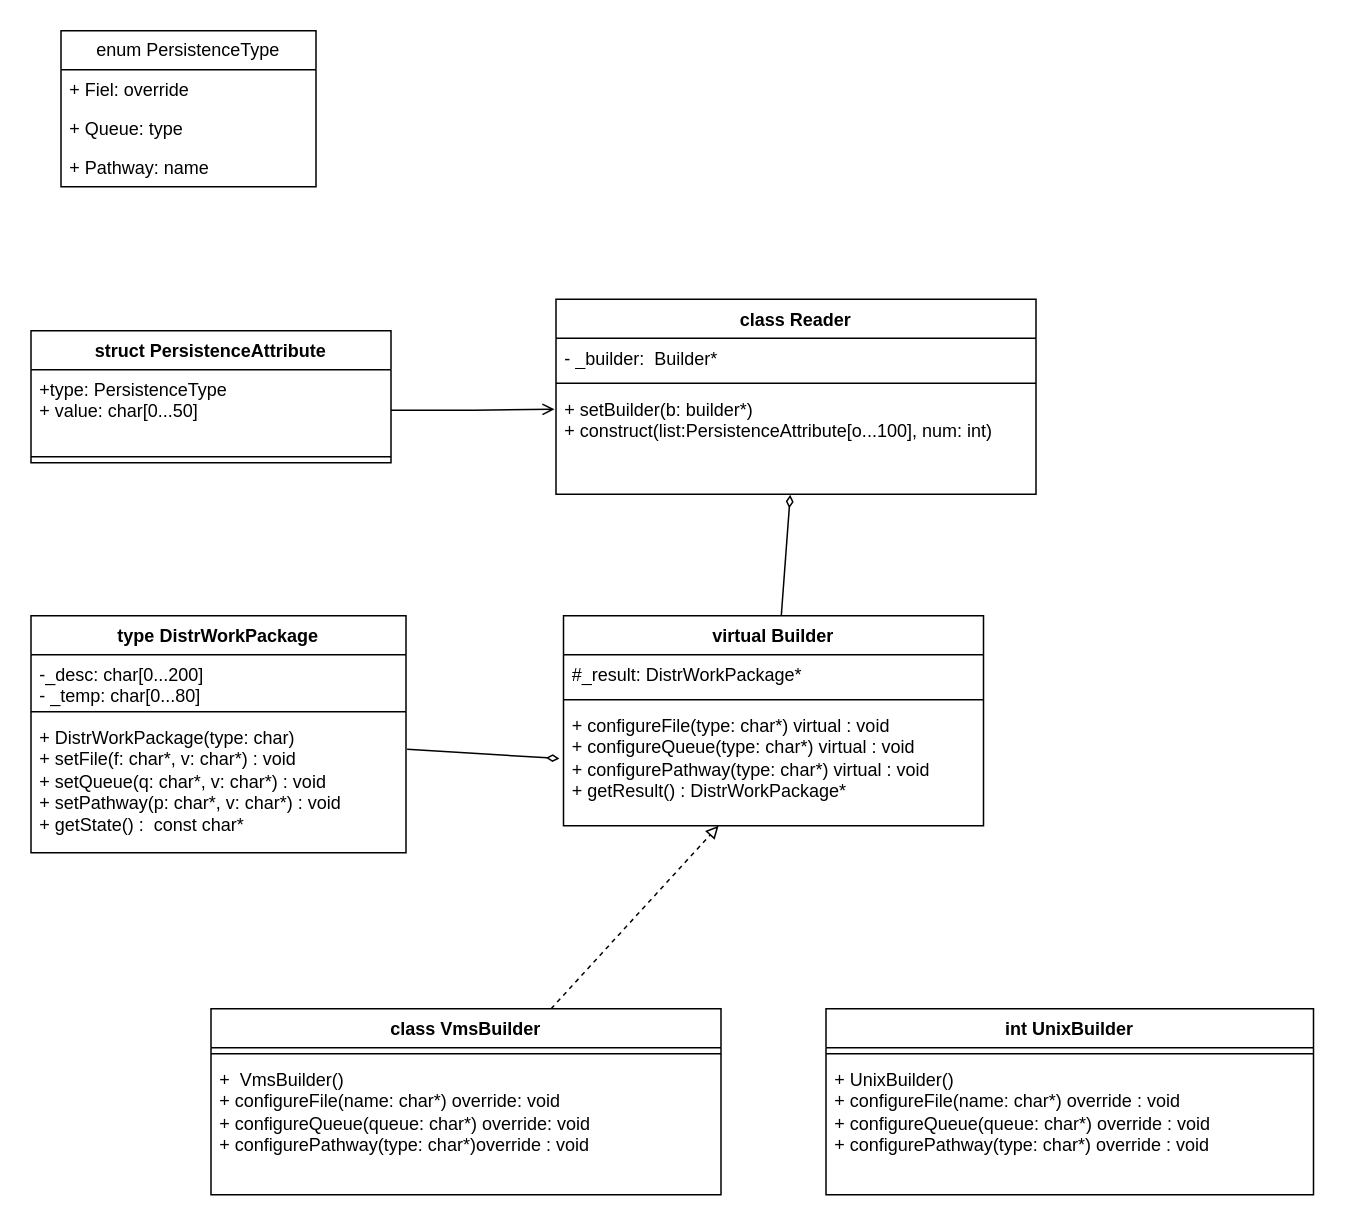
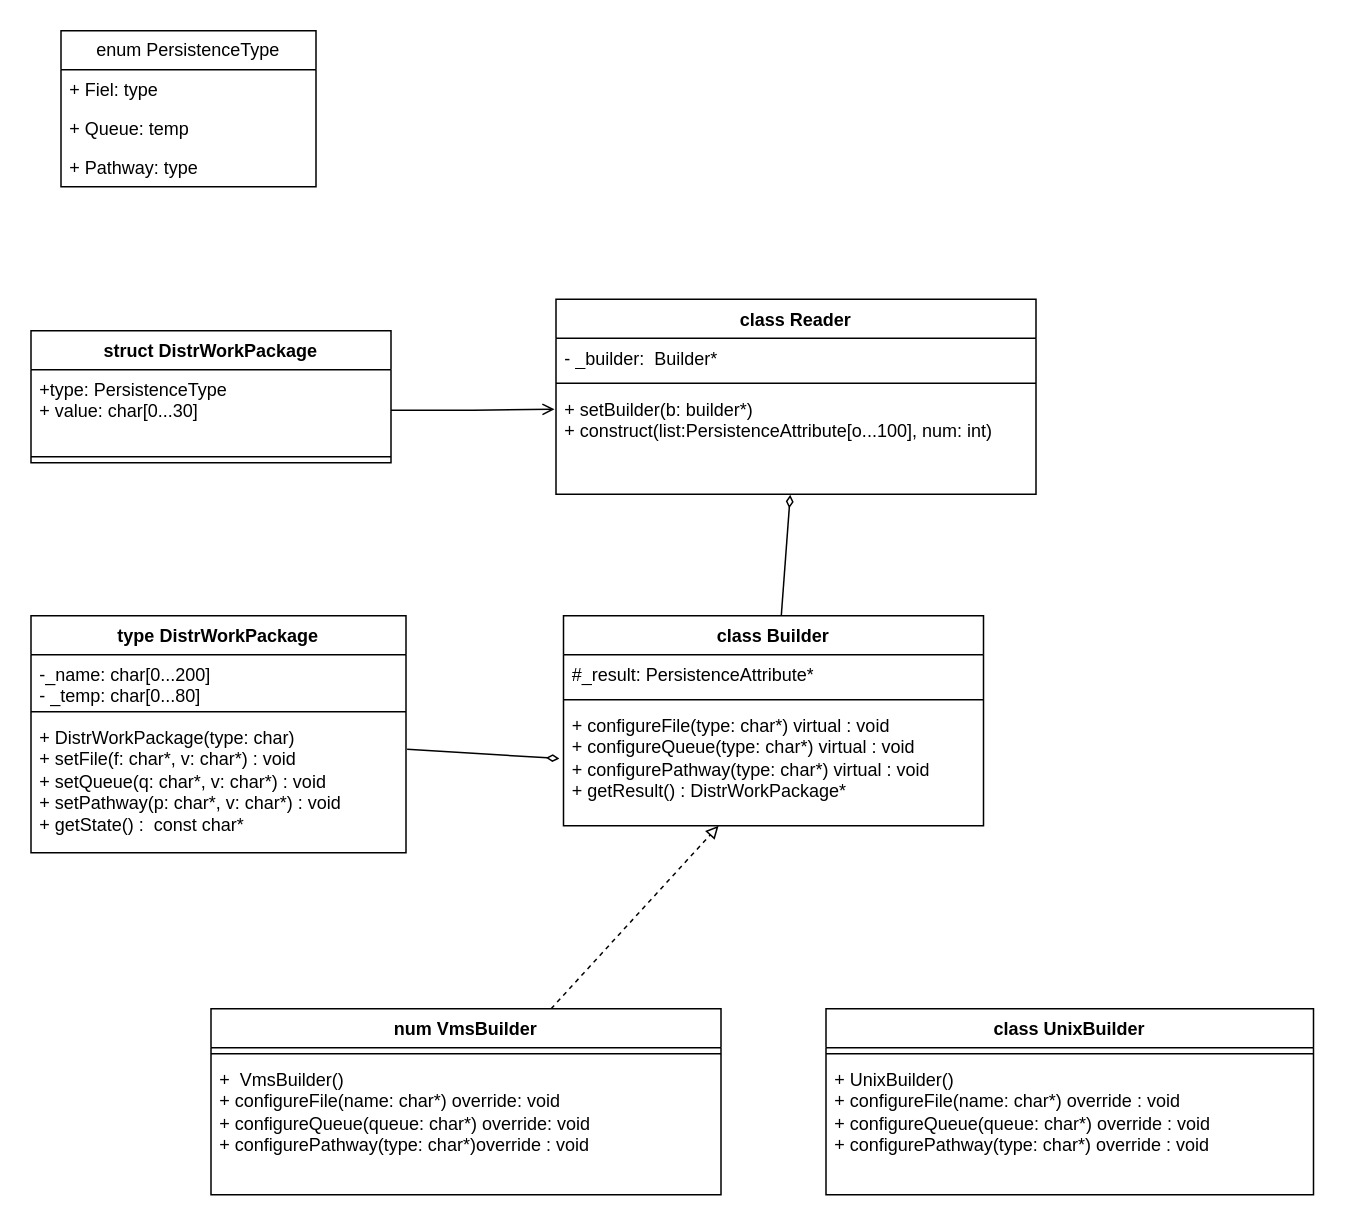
  <mxCell id="0" />
  <mxCell id="1" parent="0" />
- <mxCell id="2" value="struct PersistenceAttribute" style="swimlane;fontStyle=1;align=center;verticalAlign=top;childLayout=stackLayout;horizontal=1;startSize=26;horizontalStack=0;resizeParent=1;resizeParentMax=0;resizeLast=0;collapsible=1;marginBottom=0;whiteSpace=wrap;html=1;" vertex="1" parent="1"><mxGeometry x="20" y="220" width="240" height="88" as="geometry" /></mxCell>
- <mxCell id="3" value="+type:&amp;nbsp;PersistenceType&lt;br&gt;+ value: char[0...50]" style="text;strokeColor=none;fillColor=none;align=left;verticalAlign=top;spacingLeft=4;spacingRight=4;overflow=hidden;rotatable=0;points=[[0,0.5],[1,0.5]];portConstraint=eastwest;whiteSpace=wrap;html=1;" vertex="1" parent="2"><mxGeometry y="26" width="240" height="54" as="geometry" /></mxCell>
+ <mxCell id="2" value="struct DistrWorkPackage" style="swimlane;fontStyle=1;align=center;verticalAlign=top;childLayout=stackLayout;horizontal=1;startSize=26;horizontalStack=0;resizeParent=1;resizeParentMax=0;resizeLast=0;collapsible=1;marginBottom=0;whiteSpace=wrap;html=1;" vertex="1" parent="1"><mxGeometry x="20" y="220" width="240" height="88" as="geometry" /></mxCell>
+ <mxCell id="3" value="+type:&amp;nbsp;PersistenceType&lt;br&gt;+ value: char[0...30]" style="text;strokeColor=none;fillColor=none;align=left;verticalAlign=top;spacingLeft=4;spacingRight=4;overflow=hidden;rotatable=0;points=[[0,0.5],[1,0.5]];portConstraint=eastwest;whiteSpace=wrap;html=1;" vertex="1" parent="2"><mxGeometry y="26" width="240" height="54" as="geometry" /></mxCell>
  <mxCell id="4" value="" style="line;strokeWidth=1;fillColor=none;align=left;verticalAlign=middle;spacingTop=-1;spacingLeft=3;spacingRight=3;rotatable=0;labelPosition=right;points=[];portConstraint=eastwest;strokeColor=inherit;" vertex="1" parent="2"><mxGeometry y="80" width="240" height="8" as="geometry" /></mxCell>
  <mxCell id="5" value="enum&amp;nbsp;PersistenceType" style="swimlane;fontStyle=0;childLayout=stackLayout;horizontal=1;startSize=26;fillColor=none;horizontalStack=0;resizeParent=1;resizeParentMax=0;resizeLast=0;collapsible=1;marginBottom=0;whiteSpace=wrap;html=1;" vertex="1" parent="1"><mxGeometry x="40" y="20" width="170" height="104" as="geometry" /></mxCell>
- <mxCell id="6" value="+ Fiel: override" style="text;strokeColor=none;fillColor=none;align=left;verticalAlign=top;spacingLeft=4;spacingRight=4;overflow=hidden;rotatable=0;points=[[0,0.5],[1,0.5]];portConstraint=eastwest;whiteSpace=wrap;html=1;" vertex="1" parent="5"><mxGeometry y="26" width="170" height="26" as="geometry" /></mxCell>
- <mxCell id="7" value="+&amp;nbsp;Queue: type" style="text;strokeColor=none;fillColor=none;align=left;verticalAlign=top;spacingLeft=4;spacingRight=4;overflow=hidden;rotatable=0;points=[[0,0.5],[1,0.5]];portConstraint=eastwest;whiteSpace=wrap;html=1;" vertex="1" parent="5"><mxGeometry y="52" width="170" height="26" as="geometry" /></mxCell>
- <mxCell id="8" value="+ Pathway: name" style="text;strokeColor=none;fillColor=none;align=left;verticalAlign=top;spacingLeft=4;spacingRight=4;overflow=hidden;rotatable=0;points=[[0,0.5],[1,0.5]];portConstraint=eastwest;whiteSpace=wrap;html=1;" vertex="1" parent="5"><mxGeometry y="78" width="170" height="26" as="geometry" /></mxCell>
+ <mxCell id="6" value="+ Fiel: type" style="text;strokeColor=none;fillColor=none;align=left;verticalAlign=top;spacingLeft=4;spacingRight=4;overflow=hidden;rotatable=0;points=[[0,0.5],[1,0.5]];portConstraint=eastwest;whiteSpace=wrap;html=1;" vertex="1" parent="5"><mxGeometry y="26" width="170" height="26" as="geometry" /></mxCell>
+ <mxCell id="7" value="+&amp;nbsp;Queue: temp" style="text;strokeColor=none;fillColor=none;align=left;verticalAlign=top;spacingLeft=4;spacingRight=4;overflow=hidden;rotatable=0;points=[[0,0.5],[1,0.5]];portConstraint=eastwest;whiteSpace=wrap;html=1;" vertex="1" parent="5"><mxGeometry y="52" width="170" height="26" as="geometry" /></mxCell>
+ <mxCell id="8" value="+ Pathway: type" style="text;strokeColor=none;fillColor=none;align=left;verticalAlign=top;spacingLeft=4;spacingRight=4;overflow=hidden;rotatable=0;points=[[0,0.5],[1,0.5]];portConstraint=eastwest;whiteSpace=wrap;html=1;" vertex="1" parent="5"><mxGeometry y="78" width="170" height="26" as="geometry" /></mxCell>
  <mxCell id="9" value="type DistrWorkPackage" style="swimlane;fontStyle=1;align=center;verticalAlign=top;childLayout=stackLayout;horizontal=1;startSize=26;horizontalStack=0;resizeParent=1;resizeParentMax=0;resizeLast=0;collapsible=1;marginBottom=0;whiteSpace=wrap;html=1;" vertex="1" parent="1"><mxGeometry x="20" y="410" width="250" height="158" as="geometry" /></mxCell>
- <mxCell id="10" value="-_desc: char[0...200]&lt;br&gt;-&amp;nbsp;_temp: char[0...80]" style="text;strokeColor=none;fillColor=none;align=left;verticalAlign=top;spacingLeft=4;spacingRight=4;overflow=hidden;rotatable=0;points=[[0,0.5],[1,0.5]];portConstraint=eastwest;whiteSpace=wrap;html=1;" vertex="1" parent="9"><mxGeometry y="26" width="250" height="34" as="geometry" /></mxCell>
+ <mxCell id="10" value="-_name: char[0...200]&lt;br&gt;-&amp;nbsp;_temp: char[0...80]" style="text;strokeColor=none;fillColor=none;align=left;verticalAlign=top;spacingLeft=4;spacingRight=4;overflow=hidden;rotatable=0;points=[[0,0.5],[1,0.5]];portConstraint=eastwest;whiteSpace=wrap;html=1;" vertex="1" parent="9"><mxGeometry y="26" width="250" height="34" as="geometry" /></mxCell>
  <mxCell id="11" value="" style="line;strokeWidth=1;fillColor=none;align=left;verticalAlign=middle;spacingTop=-1;spacingLeft=3;spacingRight=3;rotatable=0;labelPosition=right;points=[];portConstraint=eastwest;strokeColor=inherit;" vertex="1" parent="9"><mxGeometry y="60" width="250" height="8" as="geometry" /></mxCell>
  <mxCell id="12" value="+ DistrWorkPackage(type: char)&lt;br&gt;+ setFile(f: char*, v: char*) : void&lt;br&gt;+ setQueue(q: char*, v: char*) : void&lt;br&gt;+ setPathway(p: char*, v: char*) : void&lt;br&gt;+&amp;nbsp;getState() :&amp;nbsp;&amp;nbsp;const char*" style="text;strokeColor=none;fillColor=none;align=left;verticalAlign=top;spacingLeft=4;spacingRight=4;overflow=hidden;rotatable=0;points=[[0,0.5],[1,0.5]];portConstraint=eastwest;whiteSpace=wrap;html=1;" vertex="1" parent="9"><mxGeometry y="68" width="250" height="90" as="geometry" /></mxCell>
  <mxCell id="13" style="rounded=0;orthogonalLoop=1;jettySize=auto;html=1;entryX=0.488;entryY=1.006;entryDx=0;entryDy=0;entryPerimeter=0;endArrow=diamondThin;endFill=0;" edge="1" parent="1" source="14" target="28"><mxGeometry relative="1" as="geometry" /></mxCell>
- <mxCell id="14" value="virtual Builder" style="swimlane;fontStyle=1;align=center;verticalAlign=top;childLayout=stackLayout;horizontal=1;startSize=26;horizontalStack=0;resizeParent=1;resizeParentMax=0;resizeLast=0;collapsible=1;marginBottom=0;whiteSpace=wrap;html=1;" vertex="1" parent="1"><mxGeometry x="375" y="410" width="280" height="140" as="geometry" /></mxCell>
- <mxCell id="15" value="#_result:&amp;nbsp;DistrWorkPackage*" style="text;strokeColor=none;fillColor=none;align=left;verticalAlign=top;spacingLeft=4;spacingRight=4;overflow=hidden;rotatable=0;points=[[0,0.5],[1,0.5]];portConstraint=eastwest;whiteSpace=wrap;html=1;" vertex="1" parent="14"><mxGeometry y="26" width="280" height="26" as="geometry" /></mxCell>
+ <mxCell id="14" value="class Builder" style="swimlane;fontStyle=1;align=center;verticalAlign=top;childLayout=stackLayout;horizontal=1;startSize=26;horizontalStack=0;resizeParent=1;resizeParentMax=0;resizeLast=0;collapsible=1;marginBottom=0;whiteSpace=wrap;html=1;" vertex="1" parent="1"><mxGeometry x="375" y="410" width="280" height="140" as="geometry" /></mxCell>
+ <mxCell id="15" value="#_result:&amp;nbsp;PersistenceAttribute*" style="text;strokeColor=none;fillColor=none;align=left;verticalAlign=top;spacingLeft=4;spacingRight=4;overflow=hidden;rotatable=0;points=[[0,0.5],[1,0.5]];portConstraint=eastwest;whiteSpace=wrap;html=1;" vertex="1" parent="14"><mxGeometry y="26" width="280" height="26" as="geometry" /></mxCell>
  <mxCell id="16" value="" style="line;strokeWidth=1;fillColor=none;align=left;verticalAlign=middle;spacingTop=-1;spacingLeft=3;spacingRight=3;rotatable=0;labelPosition=right;points=[];portConstraint=eastwest;strokeColor=inherit;" vertex="1" parent="14"><mxGeometry y="52" width="280" height="8" as="geometry" /></mxCell>
  <mxCell id="17" value="+&amp;nbsp;configureFile(type: char*) virtual : void&lt;br&gt;+&amp;nbsp;configureQueue(type: char*) virtual : void&lt;br&gt;+&amp;nbsp;configurePathway(type: char*) virtual : void&lt;br&gt;+&amp;nbsp;getResult() :&amp;nbsp;DistrWorkPackage*" style="text;strokeColor=none;fillColor=none;align=left;verticalAlign=top;spacingLeft=4;spacingRight=4;overflow=hidden;rotatable=0;points=[[0,0.5],[1,0.5]];portConstraint=eastwest;whiteSpace=wrap;html=1;" vertex="1" parent="14"><mxGeometry y="60" width="280" height="80" as="geometry" /></mxCell>
- <mxCell id="18" value="int UnixBuilder" style="swimlane;fontStyle=1;align=center;verticalAlign=top;childLayout=stackLayout;horizontal=1;startSize=26;horizontalStack=0;resizeParent=1;resizeParentMax=0;resizeLast=0;collapsible=1;marginBottom=0;whiteSpace=wrap;html=1;" vertex="1" parent="1"><mxGeometry x="550" y="672" width="325" height="124" as="geometry" /></mxCell>
+ <mxCell id="18" value="class UnixBuilder" style="swimlane;fontStyle=1;align=center;verticalAlign=top;childLayout=stackLayout;horizontal=1;startSize=26;horizontalStack=0;resizeParent=1;resizeParentMax=0;resizeLast=0;collapsible=1;marginBottom=0;whiteSpace=wrap;html=1;" vertex="1" parent="1"><mxGeometry x="550" y="672" width="325" height="124" as="geometry" /></mxCell>
  <mxCell id="19" value="" style="line;strokeWidth=1;fillColor=none;align=left;verticalAlign=middle;spacingTop=-1;spacingLeft=3;spacingRight=3;rotatable=0;labelPosition=right;points=[];portConstraint=eastwest;strokeColor=inherit;" vertex="1" parent="18"><mxGeometry y="26" width="325" height="8" as="geometry" /></mxCell>
  <mxCell id="20" value="+&amp;nbsp;UnixBuilder()&lt;br&gt;+&amp;nbsp;configureFile(name: char*) override : void&lt;br&gt;+&amp;nbsp;configureQueue(queue: char*) override&amp;nbsp;: void&lt;br&gt;+&amp;nbsp;configurePathway(type: char*) override&amp;nbsp;: void" style="text;strokeColor=none;fillColor=none;align=left;verticalAlign=top;spacingLeft=4;spacingRight=4;overflow=hidden;rotatable=0;points=[[0,0.5],[1,0.5]];portConstraint=eastwest;whiteSpace=wrap;html=1;" vertex="1" parent="18"><mxGeometry y="34" width="325" height="90" as="geometry" /></mxCell>
  <mxCell id="21" style="rounded=0;orthogonalLoop=1;jettySize=auto;html=1;startArrow=none;startFill=0;endArrow=block;endFill=0;dashed=1;" edge="1" parent="1" source="22" target="17"><mxGeometry relative="1" as="geometry" /></mxCell>
- <mxCell id="22" value="class VmsBuilder" style="swimlane;fontStyle=1;align=center;verticalAlign=top;childLayout=stackLayout;horizontal=1;startSize=26;horizontalStack=0;resizeParent=1;resizeParentMax=0;resizeLast=0;collapsible=1;marginBottom=0;whiteSpace=wrap;html=1;" vertex="1" parent="1"><mxGeometry x="140" y="672" width="340" height="124" as="geometry" /></mxCell>
+ <mxCell id="22" value="num VmsBuilder" style="swimlane;fontStyle=1;align=center;verticalAlign=top;childLayout=stackLayout;horizontal=1;startSize=26;horizontalStack=0;resizeParent=1;resizeParentMax=0;resizeLast=0;collapsible=1;marginBottom=0;whiteSpace=wrap;html=1;" vertex="1" parent="1"><mxGeometry x="140" y="672" width="340" height="124" as="geometry" /></mxCell>
  <mxCell id="23" value="" style="line;strokeWidth=1;fillColor=none;align=left;verticalAlign=middle;spacingTop=-1;spacingLeft=3;spacingRight=3;rotatable=0;labelPosition=right;points=[];portConstraint=eastwest;strokeColor=inherit;" vertex="1" parent="22"><mxGeometry y="26" width="340" height="8" as="geometry" /></mxCell>
  <mxCell id="24" value="+&amp;nbsp;&amp;nbsp;VmsBuilder()&lt;br&gt;+&amp;nbsp;configureFile(name: char*) override: void&lt;br&gt;+&amp;nbsp;configureQueue(queue: char*) override: void&lt;br&gt;+&amp;nbsp;configurePathway(type: char*)override : void&amp;nbsp;" style="text;strokeColor=none;fillColor=none;align=left;verticalAlign=top;spacingLeft=4;spacingRight=4;overflow=hidden;rotatable=0;points=[[0,0.5],[1,0.5]];portConstraint=eastwest;whiteSpace=wrap;html=1;" vertex="1" parent="22"><mxGeometry y="34" width="340" height="90" as="geometry" /></mxCell>
  <mxCell id="25" value="class Reader" style="swimlane;fontStyle=1;align=center;verticalAlign=top;childLayout=stackLayout;horizontal=1;startSize=26;horizontalStack=0;resizeParent=1;resizeParentMax=0;resizeLast=0;collapsible=1;marginBottom=0;whiteSpace=wrap;html=1;" vertex="1" parent="1"><mxGeometry x="370" y="199" width="320" height="130" as="geometry" /></mxCell>
  <mxCell id="26" value="-&amp;nbsp;_builder:&amp;nbsp;&amp;nbsp;Builder*" style="text;strokeColor=none;fillColor=none;align=left;verticalAlign=top;spacingLeft=4;spacingRight=4;overflow=hidden;rotatable=0;points=[[0,0.5],[1,0.5]];portConstraint=eastwest;whiteSpace=wrap;html=1;" vertex="1" parent="25"><mxGeometry y="26" width="320" height="26" as="geometry" /></mxCell>
  <mxCell id="27" value="" style="line;strokeWidth=1;fillColor=none;align=left;verticalAlign=middle;spacingTop=-1;spacingLeft=3;spacingRight=3;rotatable=0;labelPosition=right;points=[];portConstraint=eastwest;strokeColor=inherit;" vertex="1" parent="25"><mxGeometry y="52" width="320" height="8" as="geometry" /></mxCell>
  <mxCell id="28" value="+&amp;nbsp;setBuilder(b: builder*)&amp;nbsp;&lt;br&gt;+&amp;nbsp;construct(list:PersistenceAttribute[o...100], num: int)" style="text;strokeColor=none;fillColor=none;align=left;verticalAlign=top;spacingLeft=4;spacingRight=4;overflow=hidden;rotatable=0;points=[[0,0.5],[1,0.5]];portConstraint=eastwest;whiteSpace=wrap;html=1;" vertex="1" parent="25"><mxGeometry y="60" width="320" height="70" as="geometry" /></mxCell>
  <mxCell id="29" style="edgeStyle=orthogonalEdgeStyle;rounded=0;orthogonalLoop=1;jettySize=auto;html=1;entryX=-0.003;entryY=0.19;entryDx=0;entryDy=0;entryPerimeter=0;endArrow=open;endFill=0;" edge="1" parent="1" source="3" target="28"><mxGeometry relative="1" as="geometry" /></mxCell>
  <mxCell id="30" style="rounded=0;orthogonalLoop=1;jettySize=auto;html=1;entryX=-0.01;entryY=0.44;entryDx=0;entryDy=0;entryPerimeter=0;endArrow=diamondThin;endFill=0;exitX=1.003;exitY=0.233;exitDx=0;exitDy=0;exitPerimeter=0;" edge="1" parent="1" source="12" target="17"><mxGeometry relative="1" as="geometry" /></mxCell>
